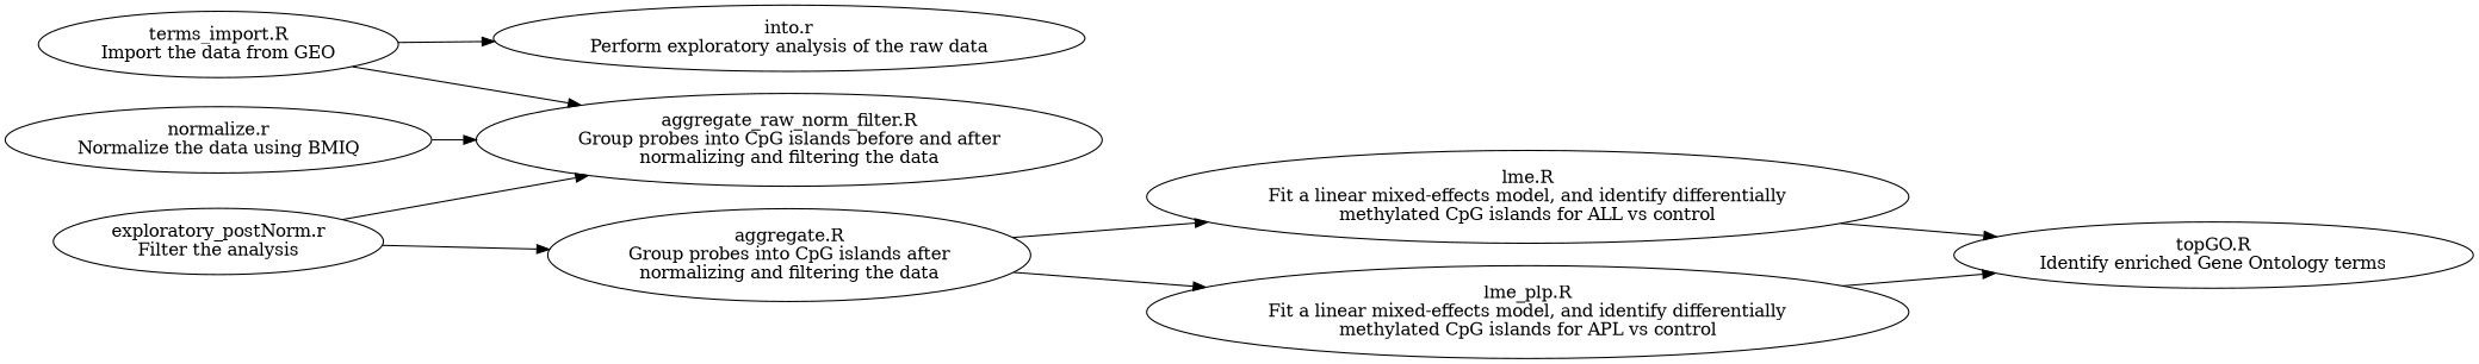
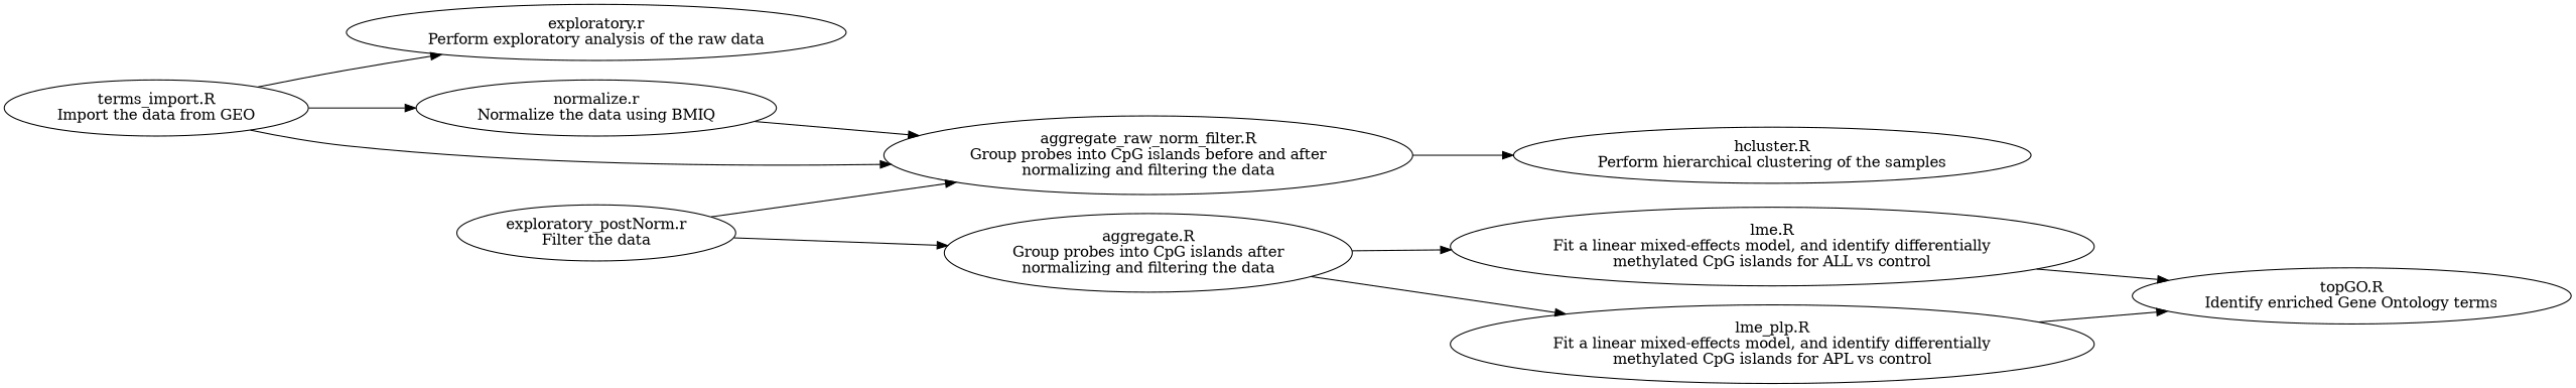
  digraph {
    rankdir=LR
    n1 [label="terms_import.R\nImport the data from GEO"]
-   n2 [label="into.r\nPerform exploratory analysis of the raw data"]
+   n2 [label="exploratory.r\nPerform exploratory analysis of the raw data"]
    n3 [label="normalize.r\nNormalize the data using BMIQ"]
    n4 [label="aggregate_raw_norm_filter.R\nGroup probes into CpG islands before and after\nnormalizing and filtering the data"]
-   n6 [label="exploratory_postNorm.r\nFilter the analysis"]
+   n5 [label="hcluster.R\nPerform hierarchical clustering of the samples"]
+   n6 [label="exploratory_postNorm.r\nFilter the data"]
    n7 [label="aggregate.R\nGroup probes into CpG islands after\nnormalizing and filtering the data"]
    n8 [label="lme.R\nFit a linear mixed-effects model, and identify differentially\nmethylated CpG islands for ALL vs control"]
    n9 [label="lme_plp.R\nFit a linear mixed-effects model, and identify differentially\nmethylated CpG islands for APL vs control"]
    n10 [label="topGO.R\nIdentify enriched Gene Ontology terms"]
    n1 -> n2
+   n1 -> n3
    n1 -> n4
    n3 -> n4
+   n4 -> n5
    n6 -> n4
    n6 -> n7
    n7 -> n8
    n7 -> n9
    n8 -> n10
    n9 -> n10
  }
